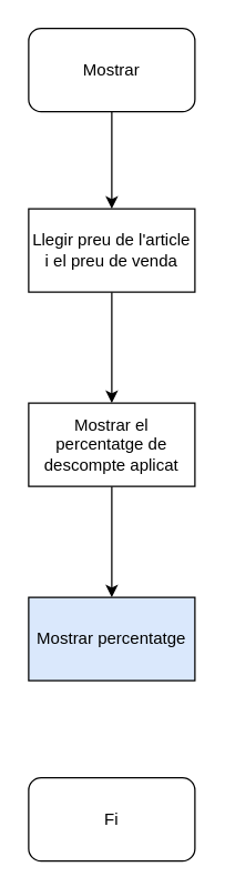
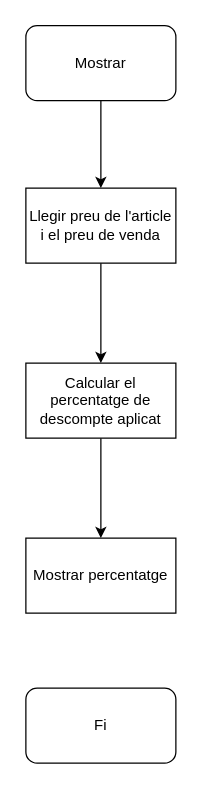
  <mxCell id="0" />
  <mxCell id="1" parent="0" />
  <mxCell id="2" value="" style="edgeStyle=orthogonalEdgeStyle;rounded=0;orthogonalLoop=1;jettySize=auto;html=1;entryX=0.5;entryY=0;entryDx=0;entryDy=0;" parent="1" source="3" target="5" edge="1"><mxGeometry relative="1" as="geometry"><mxPoint x="80" y="160" as="targetPoint" /></mxGeometry></mxCell>
  <mxCell id="3" value="&lt;div&gt;Mostrar&lt;/div&gt;" style="rounded=1;whiteSpace=wrap;html=1;" parent="1" vertex="1"><mxGeometry x="20" width="120" height="60" as="geometry" y="20" /></mxCell>
  <mxCell id="4" value="" style="edgeStyle=orthogonalEdgeStyle;rounded=0;orthogonalLoop=1;jettySize=auto;html=1;" parent="1" source="5" target="7" edge="1"><mxGeometry relative="1" as="geometry" /></mxCell>
  <mxCell id="5" value="&lt;div&gt;Llegir preu de l'article i el preu de venda&lt;br&gt;&lt;/div&gt;" style="rounded=0;whiteSpace=wrap;html=1;" parent="1" vertex="1"><mxGeometry x="20" y="150" width="120" height="60" as="geometry" /></mxCell>
  <mxCell id="6" value="" style="edgeStyle=orthogonalEdgeStyle;rounded=0;orthogonalLoop=1;jettySize=auto;html=1;" parent="1" source="7" target="9" edge="1"><mxGeometry relative="1" as="geometry" /></mxCell>
- <mxCell id="7" value="&lt;div&gt;Mostrar el percentatge de descompte aplicat&lt;br&gt;&lt;/div&gt;" style="rounded=0;whiteSpace=wrap;html=1;" parent="1" vertex="1"><mxGeometry x="20" y="290" width="120" height="60" as="geometry" /></mxCell>
- <mxCell id="8" value="&lt;div&gt;Fi&lt;/div&gt;" style="whiteSpace=wrap;html=1;rounded=1;glass=0;" parent="1" vertex="1"><mxGeometry x="20" y="560" width="120" height="60" as="geometry" /></mxCell>
- <mxCell id="9" value="Mostrar percentatge" style="rounded=0;whiteSpace=wrap;html=1;fillColor=#dae8fc;" parent="1" vertex="1"><mxGeometry x="20" y="430" width="120" height="60" as="geometry" /></mxCell>
+ <mxCell id="7" value="&lt;div&gt;Calcular el percentatge de descompte aplicat&lt;br&gt;&lt;/div&gt;" style="rounded=0;whiteSpace=wrap;html=1;" parent="1" vertex="1"><mxGeometry x="20" y="290" width="120" height="60" as="geometry" /></mxCell>
+ <mxCell id="8" value="&lt;div&gt;Fi&lt;/div&gt;" style="whiteSpace=wrap;html=1;rounded=1;glass=0;" parent="1" vertex="1"><mxGeometry x="20" y="550" width="120" height="60" as="geometry" /></mxCell>
+ <mxCell id="9" value="Mostrar percentatge" style="rounded=0;whiteSpace=wrap;html=1;" parent="1" vertex="1"><mxGeometry x="20" y="430" width="120" height="60" as="geometry" /></mxCell>
